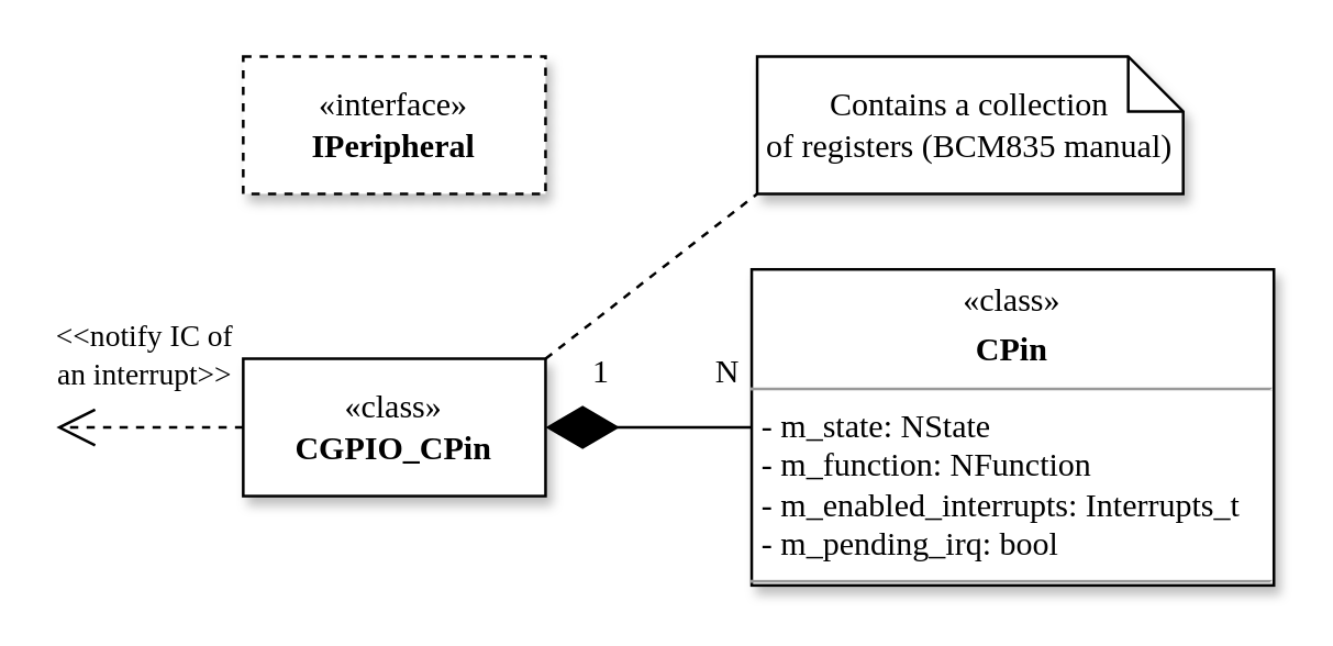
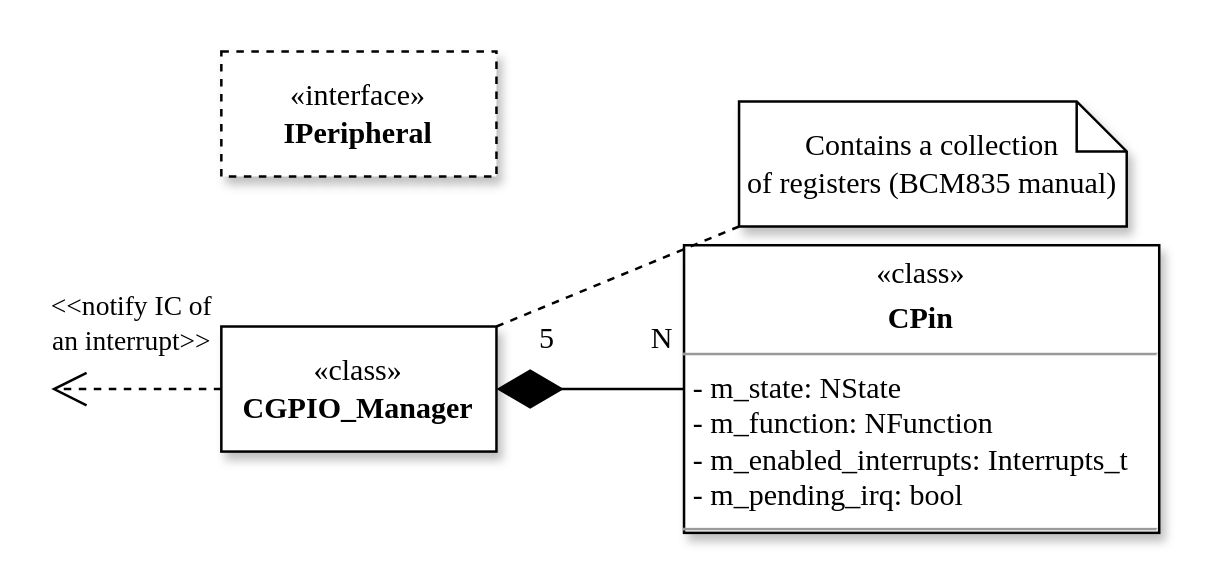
  <mxCell id="0" />
  <mxCell id="1" parent="0" />
- <mxCell id="2" value="«class»&lt;br&gt;&lt;b&gt;CGPIO_CPin&lt;/b&gt;" style="html=1;whiteSpace=wrap;fontFamily=Computer Modern;shadow=1;" vertex="1" parent="1"><mxGeometry x="88" y="130" width="110" height="50" as="geometry" /></mxCell>
+ <mxCell id="2" value="«class»&lt;br&gt;&lt;b&gt;CGPIO_Manager&lt;/b&gt;" style="html=1;whiteSpace=wrap;fontFamily=Computer Modern;shadow=1;" vertex="1" parent="1"><mxGeometry x="88" y="130" width="110" height="50" as="geometry" /></mxCell>
  <mxCell id="3" value="«interface»&lt;br&gt;&lt;b&gt;IPeripheral&lt;/b&gt;" style="html=1;whiteSpace=wrap;fontFamily=Computer Modern;shadow=1;dashed=1;" vertex="1" parent="1"><mxGeometry x="88" y="20" width="110" height="50" as="geometry" /></mxCell>
  <mxCell id="4" value="&lt;p style=&quot;margin:0px;margin-top:4px;text-align:center;&quot;&gt;«class»&lt;br&gt;&lt;/p&gt;&lt;p style=&quot;margin:0px;margin-top:4px;text-align:center;&quot;&gt;&lt;b&gt;CPin&lt;/b&gt;&lt;/p&gt;&lt;hr size=&quot;1&quot;&gt;&lt;p style=&quot;margin:0px;margin-left:4px;&quot;&gt;- m_state: NState&lt;/p&gt;&lt;p style=&quot;margin:0px;margin-left:4px;&quot;&gt;-&amp;nbsp;m_function: NFunction&lt;/p&gt;&lt;p style=&quot;margin:0px;margin-left:4px;&quot;&gt;- m_enabled_interrupts:&amp;nbsp;Interrupts_t&amp;nbsp;&lt;/p&gt;&lt;p style=&quot;margin:0px;margin-left:4px;&quot;&gt;-&amp;nbsp;m_pending_irq: bool&lt;/p&gt;&lt;hr size=&quot;1&quot;&gt;&lt;p style=&quot;margin:0px;margin-left:4px;&quot;&gt;&lt;br&gt;&lt;/p&gt;" style="verticalAlign=top;align=left;overflow=fill;fontSize=12;fontFamily=Computer Modern;html=1;whiteSpace=wrap;shadow=1;" vertex="1" parent="1"><mxGeometry x="273" y="97.5" width="190" height="115" as="geometry" /></mxCell>
  <mxCell id="5" value="" style="endArrow=diamondThin;endFill=1;endSize=24;html=1;rounded=0;entryX=1;entryY=0.5;entryDx=0;entryDy=0;exitX=0;exitY=0.5;exitDx=0;exitDy=0;fontFamily=Computer Modern;" edge="1" parent="1" source="4" target="2"><mxGeometry width="160" relative="1" as="geometry"><mxPoint x="143" y="260" as="sourcePoint" /><mxPoint x="303" y="260" as="targetPoint" /></mxGeometry></mxCell>
- <mxCell id="6" value="1" style="text;html=1;strokeColor=none;fillColor=none;align=center;verticalAlign=middle;whiteSpace=wrap;rounded=0;fontFamily=Computer Modern;" vertex="1" parent="1"><mxGeometry x="210" y="130" width="17" height="10" as="geometry" /></mxCell>
+ <mxCell id="6" value="5" style="text;html=1;strokeColor=none;fillColor=none;align=center;verticalAlign=middle;whiteSpace=wrap;rounded=0;fontFamily=Computer Modern;" vertex="1" parent="1"><mxGeometry x="210" y="130" width="17" height="10" as="geometry" /></mxCell>
  <mxCell id="7" value="N" style="text;html=1;strokeColor=none;fillColor=none;align=center;verticalAlign=middle;whiteSpace=wrap;rounded=0;fontFamily=Computer Modern;" vertex="1" parent="1"><mxGeometry x="256" y="130" width="17" height="10" as="geometry" /></mxCell>
  <mxCell id="8" value="" style="endArrow=none;dashed=1;html=1;rounded=0;entryX=0;entryY=1;entryDx=0;entryDy=0;entryPerimeter=0;exitX=1;exitY=0;exitDx=0;exitDy=0;" edge="1" parent="1" source="2" target="9"><mxGeometry width="50" height="50" relative="1" as="geometry"><mxPoint x="50" y="310" as="sourcePoint" /><mxPoint x="275" y="70" as="targetPoint" /></mxGeometry></mxCell>
- <mxCell id="9" value="Contains a collection &lt;br&gt;of registers (BCM835 manual)" style="shape=note;size=20;whiteSpace=wrap;html=1;shadow=1;fontFamily=Computer Modern;" vertex="1" parent="1"><mxGeometry x="275" y="20" width="155" height="50" as="geometry" /></mxCell>
+ <mxCell id="9" value="Contains a collection &lt;br&gt;of registers (BCM835 manual)" style="shape=note;size=20;whiteSpace=wrap;html=1;shadow=1;fontFamily=Computer Modern;" vertex="1" parent="1"><mxGeometry x="295" y="40" width="155" height="50" as="geometry" /></mxCell>
  <mxCell id="10" value="" style="endArrow=open;endSize=12;dashed=1;html=1;rounded=0;exitX=0;exitY=0.5;exitDx=0;exitDy=0;" edge="1" parent="1" source="2"><mxGeometry width="160" relative="1" as="geometry"><mxPoint x="-40" y="200" as="sourcePoint" /><mxPoint x="20" y="155" as="targetPoint" /></mxGeometry></mxCell>
  <mxCell id="11" value="&amp;lt;&amp;lt;notify IC of &lt;br&gt;an interrupt&amp;gt;&amp;gt;" style="edgeLabel;html=1;align=center;verticalAlign=middle;resizable=0;points=[];fontFamily=Computer Modern;" vertex="1" connectable="0" parent="1"><mxGeometry x="53" y="130.002" as="geometry"><mxPoint x="-2" y="-2" as="offset" /></mxGeometry></mxCell>
